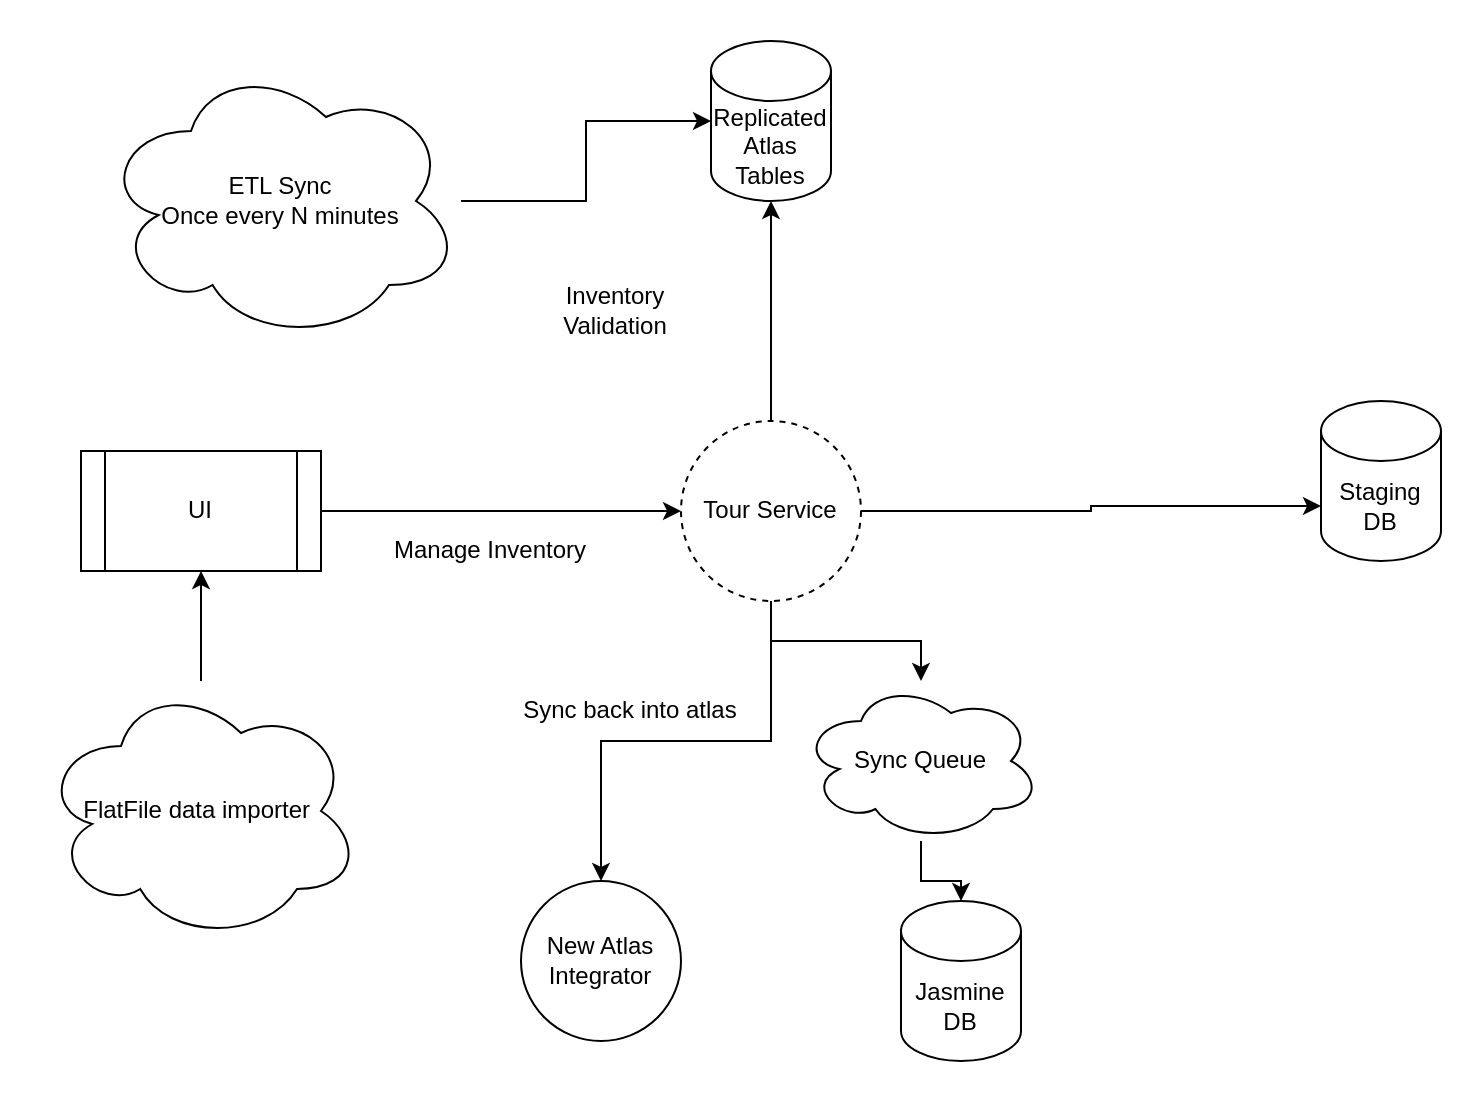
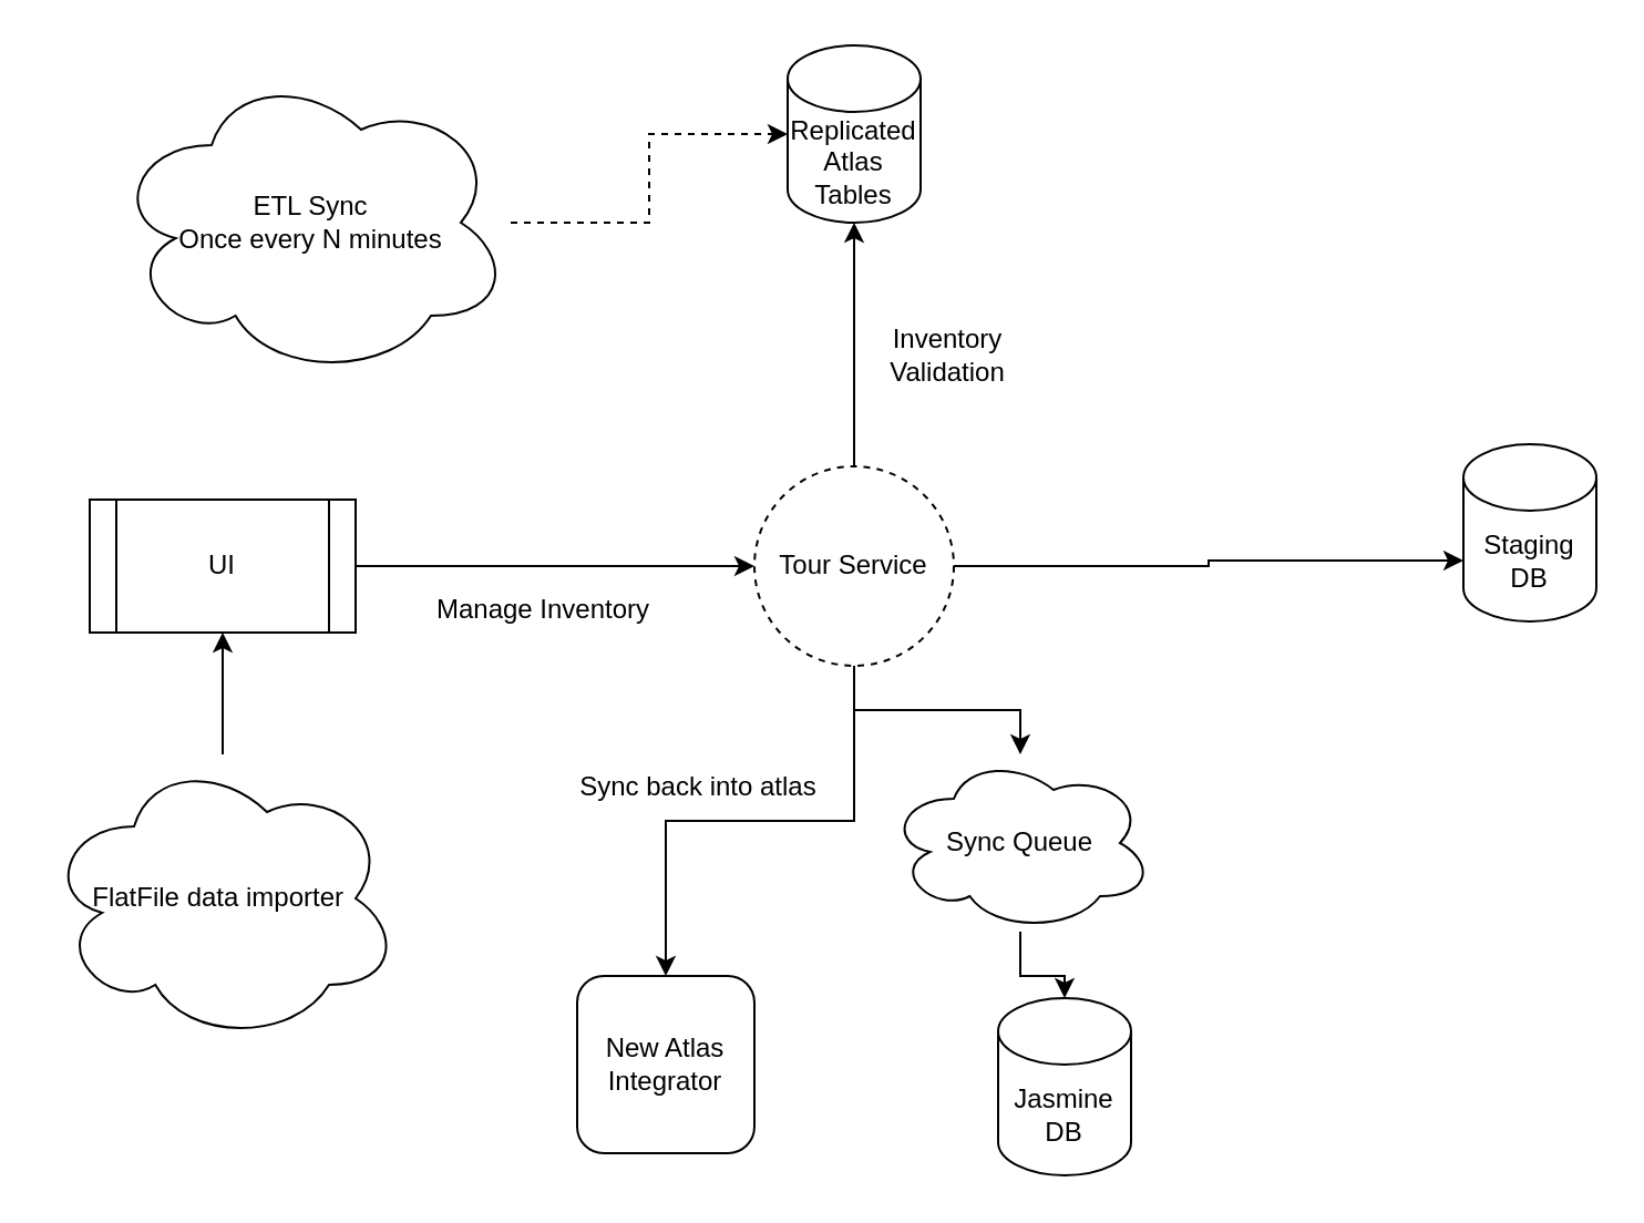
  <mxCell id="0" />
  <mxCell id="1" parent="0" />
  <mxCell id="2" style="edgeStyle=orthogonalEdgeStyle;rounded=0;orthogonalLoop=1;jettySize=auto;html=1;entryX=0;entryY=0;entryDx=0;entryDy=52.5;entryPerimeter=0;" edge="1" parent="1" source="6" target="7"><mxGeometry relative="1" as="geometry" /></mxCell>
  <mxCell id="3" style="edgeStyle=orthogonalEdgeStyle;rounded=0;orthogonalLoop=1;jettySize=auto;html=1;" edge="1" parent="1" source="6" target="12"><mxGeometry relative="1" as="geometry" /></mxCell>
  <mxCell id="4" style="edgeStyle=orthogonalEdgeStyle;rounded=0;orthogonalLoop=1;jettySize=auto;html=1;" edge="1" parent="1" source="6" target="17"><mxGeometry relative="1" as="geometry" /></mxCell>
  <mxCell id="5" style="edgeStyle=orthogonalEdgeStyle;rounded=0;orthogonalLoop=1;jettySize=auto;html=1;" edge="1" parent="1" source="6" target="21"><mxGeometry relative="1" as="geometry" /></mxCell>
  <mxCell id="6" value="Tour Service" style="ellipse;whiteSpace=wrap;html=1;aspect=fixed;dashed=1;" vertex="1" parent="1"><mxGeometry x="340" y="210" width="90" height="90" as="geometry" /></mxCell>
  <mxCell id="7" value="Staging DB" style="shape=cylinder3;whiteSpace=wrap;html=1;boundedLbl=1;backgroundOutline=1;size=15;" vertex="1" parent="1"><mxGeometry x="660" y="200" width="60" height="80" as="geometry" /></mxCell>
  <mxCell id="8" value="Manage Inventory" style="text;html=1;strokeColor=none;fillColor=none;align=center;verticalAlign=middle;whiteSpace=wrap;rounded=0;" vertex="1" parent="1"><mxGeometry x="190" y="260" width="110" height="30" as="geometry" /></mxCell>
  <mxCell id="9" style="edgeStyle=orthogonalEdgeStyle;rounded=0;orthogonalLoop=1;jettySize=auto;html=1;entryX=0;entryY=0.5;entryDx=0;entryDy=0;" edge="1" parent="1" source="10" target="6"><mxGeometry relative="1" as="geometry" /></mxCell>
  <mxCell id="10" value="UI" style="shape=process;whiteSpace=wrap;html=1;backgroundOutline=1;" vertex="1" parent="1"><mxGeometry x="40" y="225" width="120" height="60" as="geometry" /></mxCell>
  <mxCell id="11" value="Sync back into atlas" style="text;html=1;strokeColor=none;fillColor=none;align=center;verticalAlign=middle;whiteSpace=wrap;rounded=0;" vertex="1" parent="1"><mxGeometry x="250" y="330" width="130" height="50" as="geometry" /></mxCell>
  <mxCell id="12" value="Replicated Atlas Tables" style="shape=cylinder3;whiteSpace=wrap;html=1;boundedLbl=1;backgroundOutline=1;size=15;" vertex="1" parent="1"><mxGeometry x="355" y="20" width="60" height="80" as="geometry" /></mxCell>
- <mxCell id="13" style="edgeStyle=orthogonalEdgeStyle;rounded=0;orthogonalLoop=1;jettySize=auto;html=1;" edge="1" parent="1" source="14" target="12"><mxGeometry relative="1" as="geometry" /></mxCell>
+ <mxCell id="13" style="edgeStyle=orthogonalEdgeStyle;rounded=0;orthogonalLoop=1;jettySize=auto;html=1;dashed=1;" edge="1" parent="1" source="14" target="12"><mxGeometry relative="1" as="geometry" /></mxCell>
  <mxCell id="14" value="ETL Sync&lt;br&gt;Once every N minutes" style="ellipse;shape=cloud;whiteSpace=wrap;html=1;" vertex="1" parent="1"><mxGeometry x="50" y="30" width="180" height="140" as="geometry" /></mxCell>
  <mxCell id="15" style="edgeStyle=orthogonalEdgeStyle;rounded=0;orthogonalLoop=1;jettySize=auto;html=1;" edge="1" parent="1" source="16" target="10"><mxGeometry relative="1" as="geometry" /></mxCell>
  <mxCell id="16" value="FlatFile data importer&amp;nbsp;" style="ellipse;shape=cloud;whiteSpace=wrap;html=1;" vertex="1" parent="1"><mxGeometry x="20" y="340" width="160" height="130" as="geometry" /></mxCell>
- <mxCell id="17" value="New Atlas Integrator" style="ellipse;whiteSpace=wrap;html=1;aspect=fixed;" vertex="1" parent="1"><mxGeometry x="260" y="440" width="80" height="80" as="geometry" /></mxCell>
- <mxCell id="18" value="Inventory Validation" style="text;html=1;strokeColor=none;fillColor=none;align=center;verticalAlign=middle;whiteSpace=wrap;rounded=0;" vertex="1" parent="1"><mxGeometry x="260" y="135" width="95" height="40" as="geometry" /></mxCell>
+ <mxCell id="17" value="New Atlas Integrator" style="whiteSpace=wrap;html=1;aspect=fixed;rounded=1;" vertex="1" parent="1"><mxGeometry x="260" y="440" width="80" height="80" as="geometry" /></mxCell>
+ <mxCell id="18" value="Inventory Validation" style="text;html=1;strokeColor=none;fillColor=none;align=center;verticalAlign=middle;whiteSpace=wrap;rounded=0;" vertex="1" parent="1"><mxGeometry x="380" y="140" width="95" height="40" as="geometry" /></mxCell>
  <mxCell id="19" value="Jasmine DB" style="shape=cylinder3;whiteSpace=wrap;html=1;boundedLbl=1;backgroundOutline=1;size=15;" vertex="1" parent="1"><mxGeometry x="450" y="450" width="60" height="80" as="geometry" /></mxCell>
  <mxCell id="20" style="edgeStyle=orthogonalEdgeStyle;rounded=0;orthogonalLoop=1;jettySize=auto;html=1;" edge="1" parent="1" source="21" target="19"><mxGeometry relative="1" as="geometry" /></mxCell>
  <mxCell id="21" value="Sync Queue" style="ellipse;shape=cloud;whiteSpace=wrap;html=1;" vertex="1" parent="1"><mxGeometry x="400" y="340" width="120" height="80" as="geometry" /></mxCell>
